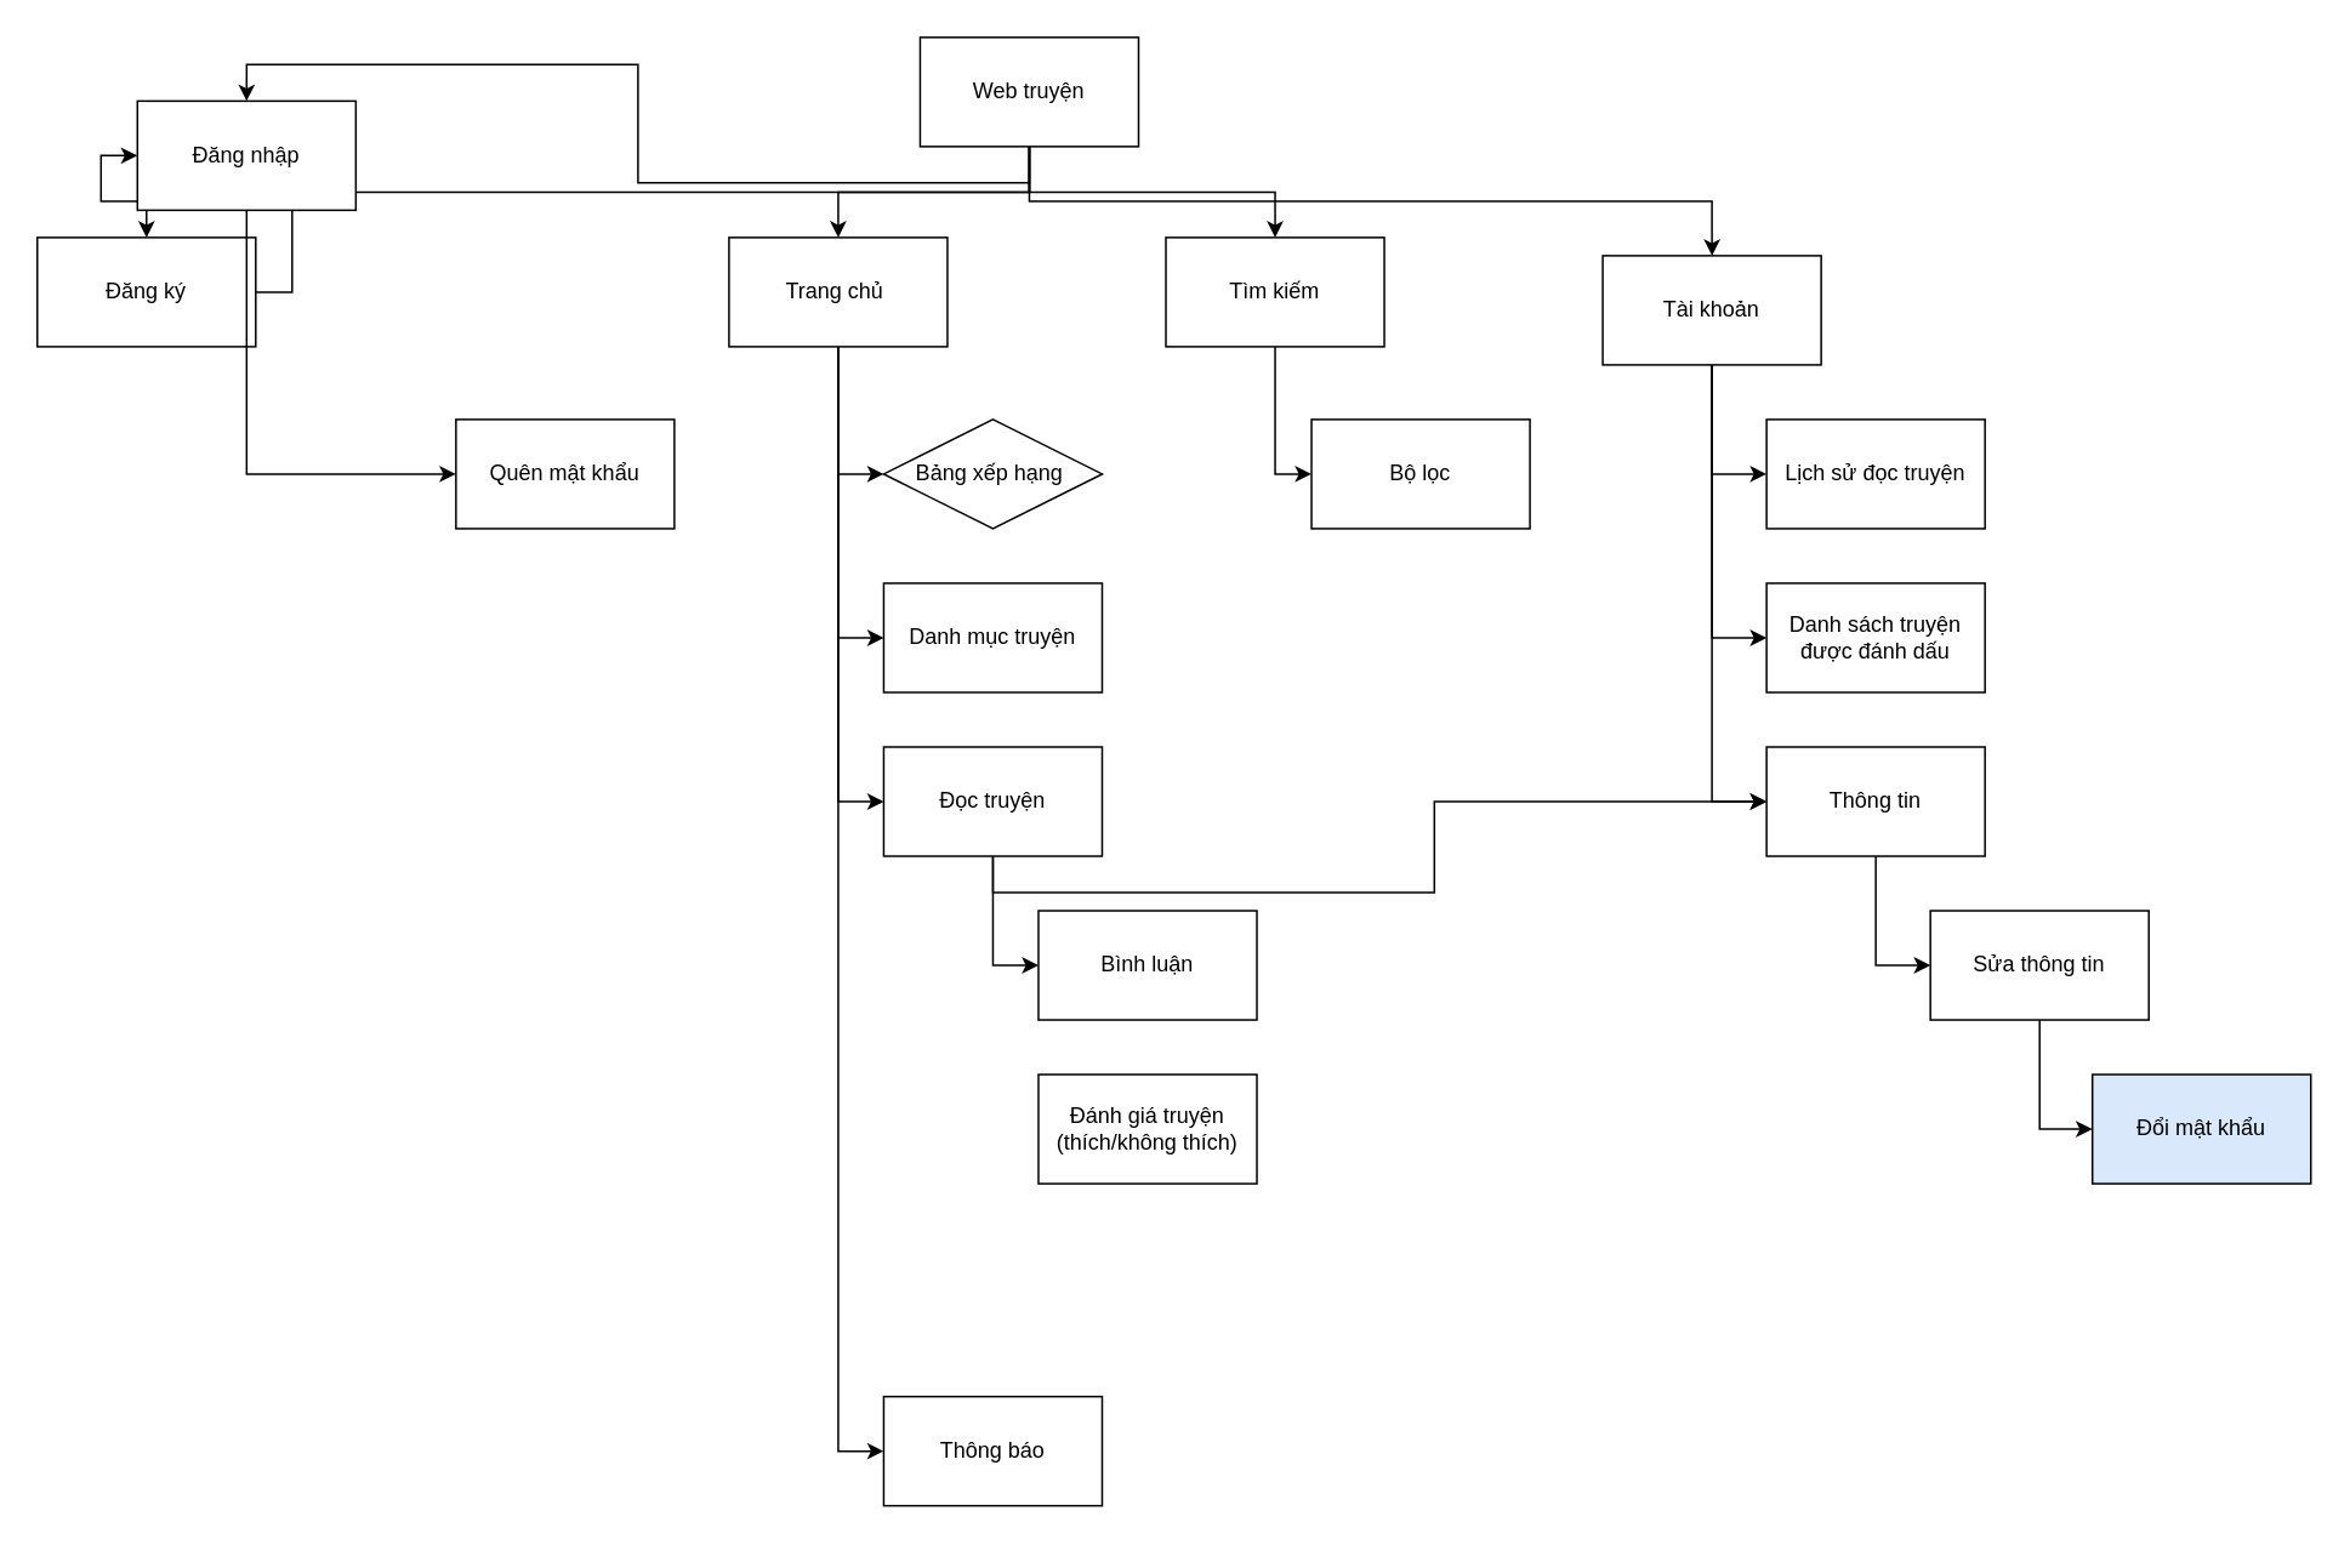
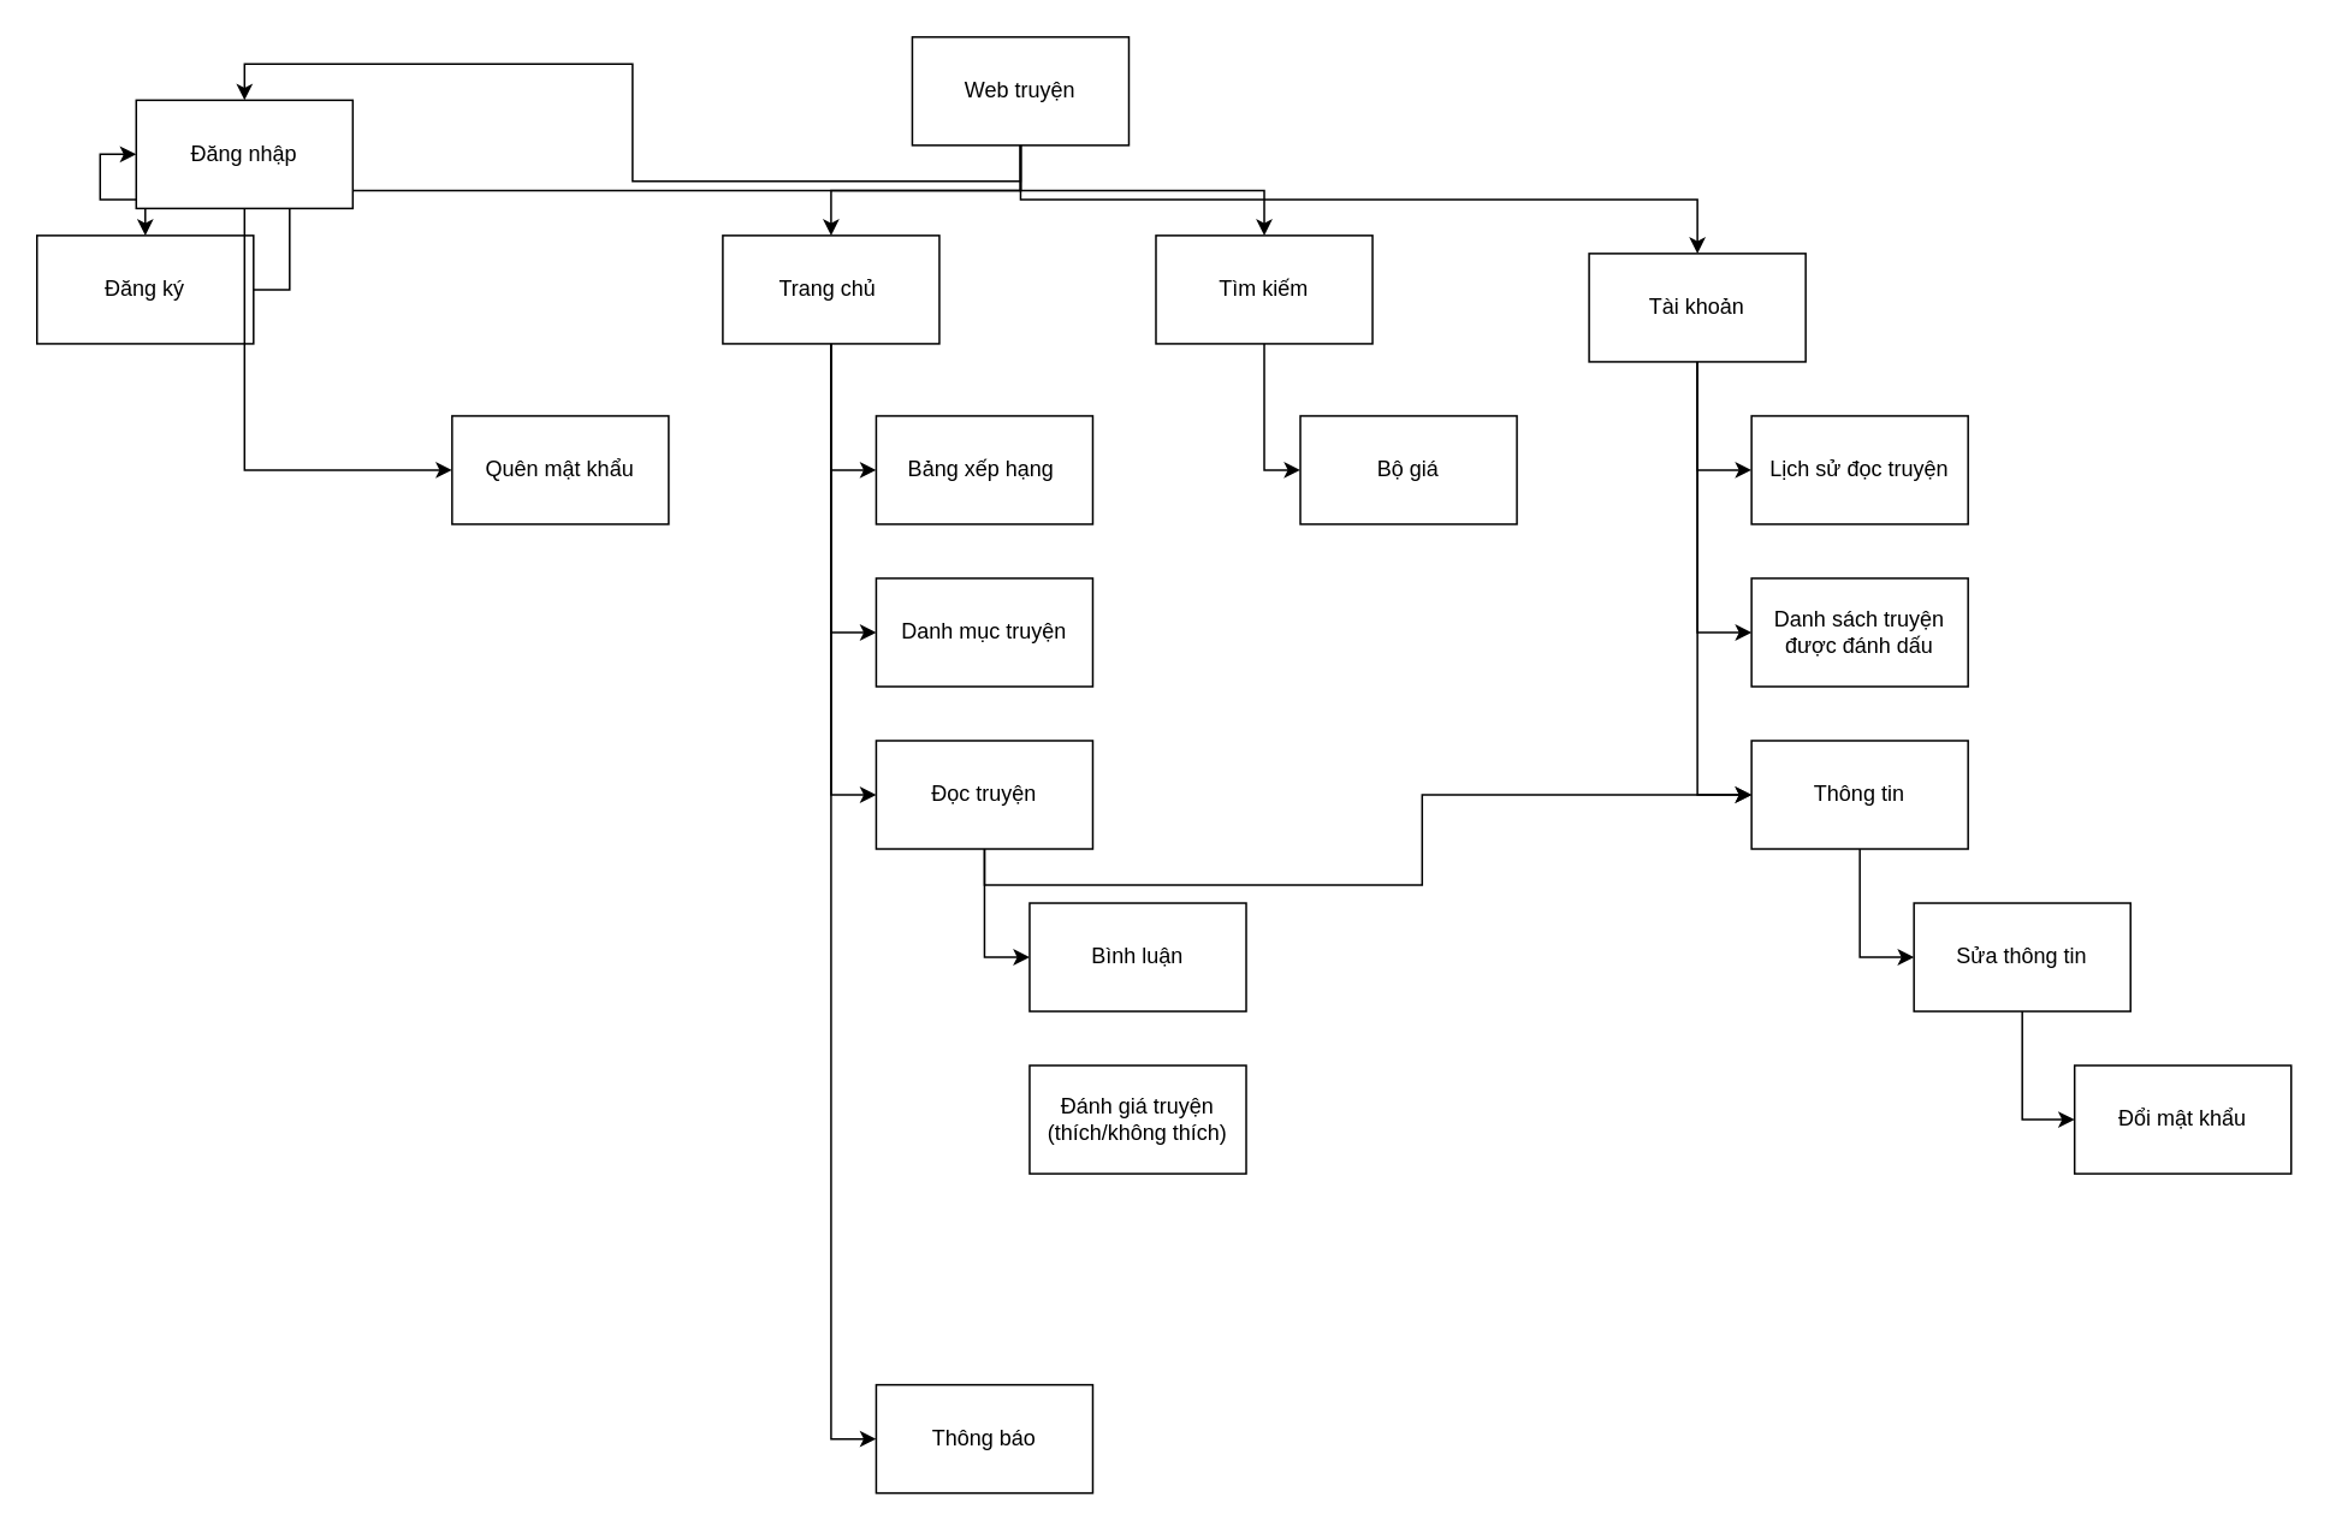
  <mxCell id="0" />
  <mxCell id="1" parent="0" />
  <mxCell id="2" style="edgeStyle=orthogonalEdgeStyle;rounded=0;orthogonalLoop=1;jettySize=auto;html=1;exitX=0.5;exitY=1;exitDx=0;exitDy=0;entryX=0.5;entryY=0;entryDx=0;entryDy=0;" edge="1" parent="1" source="7" target="9"><mxGeometry relative="1" as="geometry" /></mxCell>
  <mxCell id="3" style="edgeStyle=orthogonalEdgeStyle;rounded=0;orthogonalLoop=1;jettySize=auto;html=1;exitX=0.5;exitY=1;exitDx=0;exitDy=0;entryX=0.5;entryY=0;entryDx=0;entryDy=0;" edge="1" parent="1" source="7" target="11"><mxGeometry relative="1" as="geometry" /></mxCell>
  <mxCell id="4" style="edgeStyle=orthogonalEdgeStyle;rounded=0;orthogonalLoop=1;jettySize=auto;html=1;exitX=0.5;exitY=1;exitDx=0;exitDy=0;entryX=0.5;entryY=0;entryDx=0;entryDy=0;" edge="1" parent="1" source="7" target="17"><mxGeometry relative="1" as="geometry" /></mxCell>
  <mxCell id="5" style="edgeStyle=orthogonalEdgeStyle;rounded=0;orthogonalLoop=1;jettySize=auto;html=1;exitX=0.5;exitY=1;exitDx=0;exitDy=0;entryX=0.5;entryY=0;entryDx=0;entryDy=0;" edge="1" parent="1" source="7" target="20"><mxGeometry relative="1" as="geometry" /></mxCell>
  <mxCell id="6" style="edgeStyle=orthogonalEdgeStyle;rounded=0;orthogonalLoop=1;jettySize=auto;html=1;exitX=0.5;exitY=1;exitDx=0;exitDy=0;entryX=0.5;entryY=0;entryDx=0;entryDy=0;" edge="1" parent="1" source="7" target="24"><mxGeometry relative="1" as="geometry" /></mxCell>
  <mxCell id="7" value="Web truyện" style="rounded=0;whiteSpace=wrap;html=1;" vertex="1" parent="1"><mxGeometry x="505" y="20" width="120" height="60" as="geometry" /></mxCell>
  <mxCell id="8" style="edgeStyle=orthogonalEdgeStyle;rounded=0;orthogonalLoop=1;jettySize=auto;html=1;exitX=1;exitY=0.5;exitDx=0;exitDy=0;entryX=0;entryY=0.5;entryDx=0;entryDy=0;" edge="1" parent="1" source="9" target="11"><mxGeometry relative="1" as="geometry" /></mxCell>
  <mxCell id="9" value="Đăng ký" style="rounded=0;whiteSpace=wrap;html=1;" vertex="1" parent="1"><mxGeometry x="20" y="130" width="120" height="60" as="geometry" /></mxCell>
  <mxCell id="10" style="edgeStyle=orthogonalEdgeStyle;rounded=0;orthogonalLoop=1;jettySize=auto;html=1;exitX=0.5;exitY=1;exitDx=0;exitDy=0;entryX=0;entryY=0.5;entryDx=0;entryDy=0;" edge="1" parent="1" source="11" target="12"><mxGeometry relative="1" as="geometry" /></mxCell>
  <mxCell id="11" value="Đăng nhập" style="rounded=0;whiteSpace=wrap;html=1;" vertex="1" parent="1"><mxGeometry x="75" y="55" width="120" height="60" as="geometry" /></mxCell>
  <mxCell id="12" value="Quên mật khẩu" style="rounded=0;whiteSpace=wrap;html=1;" vertex="1" parent="1"><mxGeometry x="250" y="230" width="120" height="60" as="geometry" /></mxCell>
  <mxCell id="13" style="edgeStyle=orthogonalEdgeStyle;rounded=0;orthogonalLoop=1;jettySize=auto;html=1;exitX=0.5;exitY=1;exitDx=0;exitDy=0;entryX=0;entryY=0.5;entryDx=0;entryDy=0;" edge="1" parent="1" source="17" target="25"><mxGeometry relative="1" as="geometry" /></mxCell>
  <mxCell id="14" style="edgeStyle=orthogonalEdgeStyle;rounded=0;orthogonalLoop=1;jettySize=auto;html=1;exitX=0.5;exitY=1;exitDx=0;exitDy=0;entryX=0;entryY=0.5;entryDx=0;entryDy=0;" edge="1" parent="1" source="17" target="18"><mxGeometry relative="1" as="geometry" /></mxCell>
  <mxCell id="15" style="edgeStyle=orthogonalEdgeStyle;rounded=0;orthogonalLoop=1;jettySize=auto;html=1;exitX=0.5;exitY=1;exitDx=0;exitDy=0;entryX=0;entryY=0.5;entryDx=0;entryDy=0;" edge="1" parent="1" source="17" target="36"><mxGeometry relative="1" as="geometry" /></mxCell>
  <mxCell id="16" style="edgeStyle=orthogonalEdgeStyle;rounded=0;orthogonalLoop=1;jettySize=auto;html=1;exitX=0.5;exitY=1;exitDx=0;exitDy=0;entryX=0;entryY=0.5;entryDx=0;entryDy=0;" edge="1" parent="1" source="17" target="38"><mxGeometry relative="1" as="geometry" /></mxCell>
  <mxCell id="17" value="Trang chủ&amp;nbsp;" style="rounded=0;whiteSpace=wrap;html=1;" vertex="1" parent="1"><mxGeometry x="400" y="130" width="120" height="60" as="geometry" /></mxCell>
  <mxCell id="18" value="Danh mục truyện" style="rounded=0;whiteSpace=wrap;html=1;" vertex="1" parent="1"><mxGeometry x="485" y="320" width="120" height="60" as="geometry" /></mxCell>
  <mxCell id="19" style="edgeStyle=orthogonalEdgeStyle;rounded=0;orthogonalLoop=1;jettySize=auto;html=1;exitX=0.5;exitY=1;exitDx=0;exitDy=0;entryX=0;entryY=0.5;entryDx=0;entryDy=0;" edge="1" parent="1" source="20" target="26"><mxGeometry relative="1" as="geometry" /></mxCell>
  <mxCell id="20" value="Tìm kiếm" style="rounded=0;whiteSpace=wrap;html=1;" vertex="1" parent="1"><mxGeometry x="640" y="130" width="120" height="60" as="geometry" /></mxCell>
  <mxCell id="21" style="edgeStyle=orthogonalEdgeStyle;rounded=0;orthogonalLoop=1;jettySize=auto;html=1;exitX=0.5;exitY=1;exitDx=0;exitDy=0;entryX=0;entryY=0.5;entryDx=0;entryDy=0;" edge="1" parent="1" source="24" target="28"><mxGeometry relative="1" as="geometry" /></mxCell>
  <mxCell id="22" style="edgeStyle=orthogonalEdgeStyle;rounded=0;orthogonalLoop=1;jettySize=auto;html=1;exitX=0.5;exitY=1;exitDx=0;exitDy=0;entryX=0;entryY=0.5;entryDx=0;entryDy=0;" edge="1" parent="1" source="24" target="32"><mxGeometry relative="1" as="geometry" /></mxCell>
  <mxCell id="23" style="edgeStyle=orthogonalEdgeStyle;rounded=0;orthogonalLoop=1;jettySize=auto;html=1;exitX=0.5;exitY=1;exitDx=0;exitDy=0;entryX=0;entryY=0.5;entryDx=0;entryDy=0;" edge="1" parent="1" source="24" target="33"><mxGeometry relative="1" as="geometry" /></mxCell>
  <mxCell id="24" value="Tài khoản" style="rounded=0;whiteSpace=wrap;html=1;" vertex="1" parent="1"><mxGeometry x="880" y="140" width="120" height="60" as="geometry" /></mxCell>
- <mxCell id="25" value="Bảng xếp hạng&amp;nbsp;" style="rhombus;whiteSpace=wrap;html=1;" vertex="1" parent="1"><mxGeometry x="485" y="230" width="120" height="60" as="geometry" /></mxCell>
- <mxCell id="26" value="Bộ lọc" style="rounded=0;whiteSpace=wrap;html=1;" vertex="1" parent="1"><mxGeometry x="720" y="230" width="120" height="60" as="geometry" /></mxCell>
+ <mxCell id="25" value="Bảng xếp hạng&amp;nbsp;" style="rounded=0;whiteSpace=wrap;html=1;" vertex="1" parent="1"><mxGeometry x="485" y="230" width="120" height="60" as="geometry" /></mxCell>
+ <mxCell id="26" value="Bộ giá" style="rounded=0;whiteSpace=wrap;html=1;" vertex="1" parent="1"><mxGeometry x="720" y="230" width="120" height="60" as="geometry" /></mxCell>
  <mxCell id="27" style="edgeStyle=orthogonalEdgeStyle;rounded=0;orthogonalLoop=1;jettySize=auto;html=1;exitX=0.5;exitY=1;exitDx=0;exitDy=0;entryX=0;entryY=0.5;entryDx=0;entryDy=0;" edge="1" parent="1" source="28" target="31"><mxGeometry relative="1" as="geometry" /></mxCell>
  <mxCell id="28" value="Thông tin" style="rounded=0;whiteSpace=wrap;html=1;" vertex="1" parent="1"><mxGeometry x="970" y="410" width="120" height="60" as="geometry" /></mxCell>
- <mxCell id="29" value="Đổi mật khẩu" style="rounded=0;whiteSpace=wrap;html=1;fillColor=#dae8fc;" vertex="1" parent="1"><mxGeometry x="1149" y="590" width="120" height="60" as="geometry" /></mxCell>
+ <mxCell id="29" value="Đổi mật khẩu" style="rounded=0;whiteSpace=wrap;html=1;" vertex="1" parent="1"><mxGeometry x="1149" y="590" width="120" height="60" as="geometry" /></mxCell>
  <mxCell id="30" style="edgeStyle=orthogonalEdgeStyle;rounded=0;orthogonalLoop=1;jettySize=auto;html=1;exitX=0.5;exitY=1;exitDx=0;exitDy=0;entryX=0;entryY=0.5;entryDx=0;entryDy=0;" edge="1" parent="1" source="31" target="29"><mxGeometry relative="1" as="geometry" /></mxCell>
  <mxCell id="31" value="Sửa thông tin" style="rounded=0;whiteSpace=wrap;html=1;" vertex="1" parent="1"><mxGeometry x="1060" y="500" width="120" height="60" as="geometry" /></mxCell>
  <mxCell id="32" value="Lịch sử đọc truyện" style="rounded=0;whiteSpace=wrap;html=1;" vertex="1" parent="1"><mxGeometry x="970" y="230" width="120" height="60" as="geometry" /></mxCell>
  <mxCell id="33" value="Danh sách truyện được đánh dấu" style="rounded=0;whiteSpace=wrap;html=1;" vertex="1" parent="1"><mxGeometry x="970" y="320" width="120" height="60" as="geometry" /></mxCell>
  <mxCell id="34" style="edgeStyle=orthogonalEdgeStyle;rounded=0;orthogonalLoop=1;jettySize=auto;html=1;exitX=0.5;exitY=1;exitDx=0;exitDy=0;entryX=0;entryY=0.5;entryDx=0;entryDy=0;" edge="1" parent="1" source="36" target="37"><mxGeometry relative="1" as="geometry" /></mxCell>
  <mxCell id="35" style="edgeStyle=orthogonalEdgeStyle;rounded=0;orthogonalLoop=1;jettySize=auto;html=1;exitX=0.5;exitY=1;exitDx=0;exitDy=0;" edge="1" parent="1" source="36" target="28"><mxGeometry relative="1" as="geometry" /></mxCell>
  <mxCell id="36" value="Đọc truyện" style="rounded=0;whiteSpace=wrap;html=1;" vertex="1" parent="1"><mxGeometry x="485" y="410" width="120" height="60" as="geometry" /></mxCell>
  <mxCell id="37" value="Bình luận" style="rounded=0;whiteSpace=wrap;html=1;" vertex="1" parent="1"><mxGeometry x="570" y="500" width="120" height="60" as="geometry" /></mxCell>
  <mxCell id="38" value="Thông báo" style="rounded=0;whiteSpace=wrap;html=1;" vertex="1" parent="1"><mxGeometry x="485" y="767" width="120" height="60" as="geometry" /></mxCell>
  <mxCell id="39" value="Đánh giá truyện (thích/không thích)" style="rounded=0;whiteSpace=wrap;html=1;" vertex="1" parent="1"><mxGeometry x="570" y="590" width="120" height="60" as="geometry" /></mxCell>
